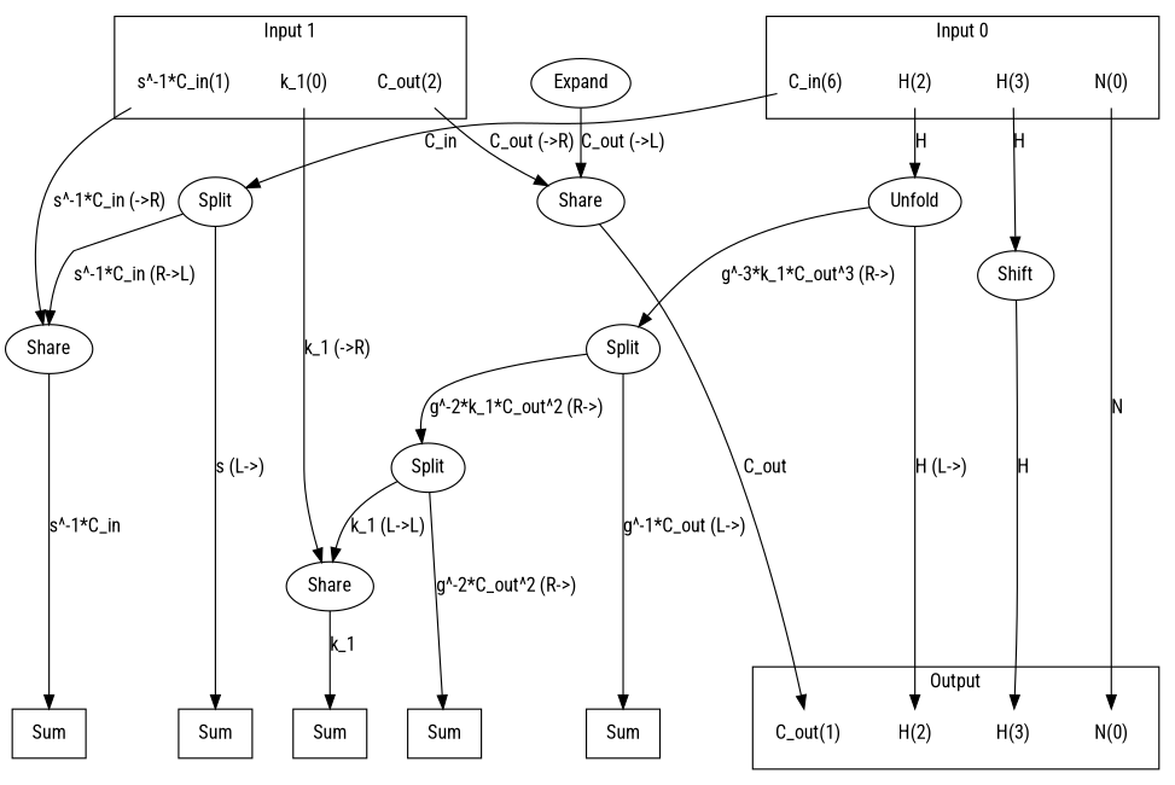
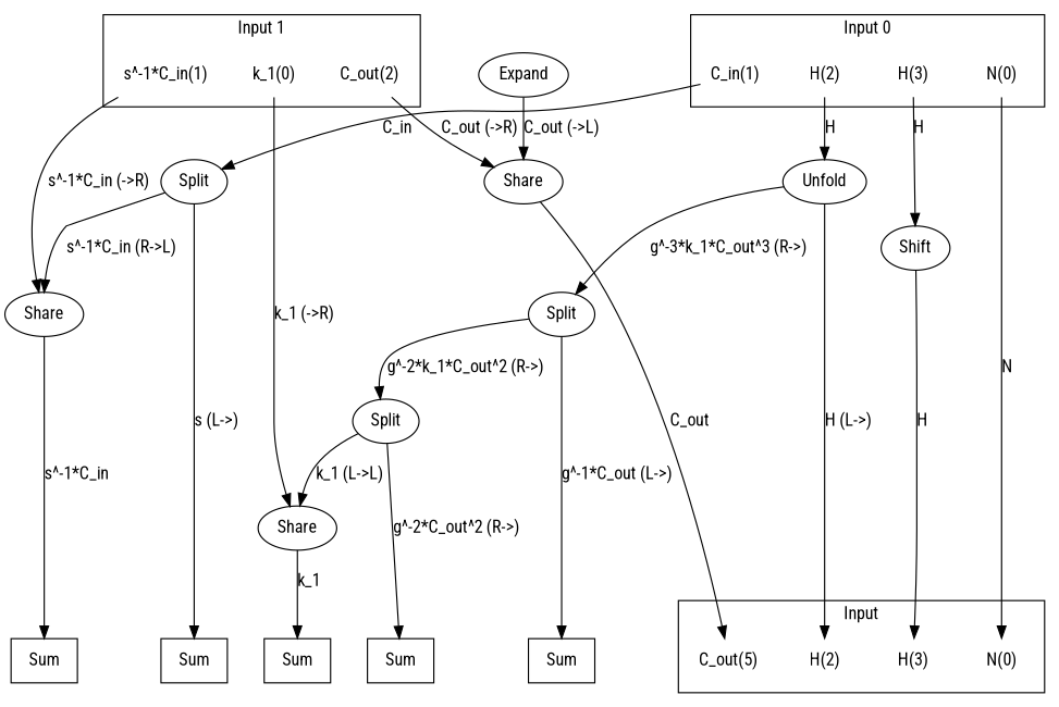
  digraph {
    fontname="Roboto Condensed"
    newrank=true
    node [fontname="Roboto Condensed" shape=none]
    edge [fontname="Roboto Condensed"]
    n1 [label=Sum shape=box]
    n2 [label=Sum shape=box]
    n3 [label=Sum shape=box]
    n4 [label=Sum shape=box]
    n5 [label=Sum shape=box]
    n6 [label="N(0)"]
-   n7 [label="C_out(1)"]
+   n7 [label="C_out(5)"]
    n8 [label="H(2)"]
    n9 [label="H(3)"]
    n10 [label="N(0)"]
-   n11 [label="C_in(6)"]
+   n11 [label="C_in(1)"]
    n12 [label="H(2)"]
    n13 [label="H(3)"]
    n14 [label="C_out(2)"]
    n15 [label="s^-1*C_in(1)"]
    n16 [label="k_1(0)"]
    n17 [label=Split shape=""]
    n18 [label=Unfold shape=""]
    n19 [label=Shift shape=""]
    n20 [label=Share shape=""]
    n21 [label=Share shape=""]
    n22 [label=Share shape=""]
    n23 [label=Expand shape=""]
    n24 [label=Split shape=""]
    n25 [label=Split shape=""]
    subgraph sub_1 {
      rank=same
      n1
      n2
      n3
      n4
      n5
      n6
      n7
      n8
      n9
    }
    subgraph sub_2 {
      rank=same
      n10
      n11
      n12
      n13
      n14
      n15
      n16
    }
    subgraph cluster_3 {
-     label=Output
+     label=Input
      n6
      n7
      n8
      n9
    }
    subgraph cluster_4 {
      label="Input 0"
      n10
      n11
      n12
      n13
    }
    subgraph cluster_5 {
      label="Input 1"
      n14
      n15
      n16
    }
    n10 -> n6 [label=N]
    n11 -> n17 [label=C_in]
    n12 -> n18 [label=H]
    n13 -> n19 [label=H]
    n14 -> n20 [label="C_out (->R)"]
    n15 -> n21 [label="s^-1*C_in (->R)"]
    n16 -> n22 [label="k_1 (->R)"]
    n17 -> n1 [label="s (L->)"]
    n17 -> n21 [label="s^-1*C_in (R->L)"]
    n18 -> n8 [label="H (L->)"]
    n18 -> n24 [label="g^-3*k_1*C_out^3 (R->)"]
    n19 -> n9 [label=H]
    n20 -> n7 [label=C_out]
    n21 -> n5 [label="s^-1*C_in"]
    n22 -> n2 [label=k_1]
    n23 -> n20 [label="C_out (->L)"]
    n24 -> n3 [label="g^-1*C_out (L->)"]
    n24 -> n25 [label="g^-2*k_1*C_out^2 (R->)"]
    n25 -> n4 [label="g^-2*C_out^2 (R->)"]
    n25 -> n22 [label="k_1 (L->L)"]
  }
